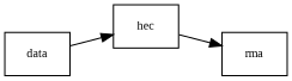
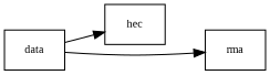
  digraph {
    fontname="Liberation Serif"
    rankdir=LR
    node [fontname="Liberation Serif" fontsize=10.0 shape=box]
    edge [fontname="Liberation Serif"]
    data
    hec
    rma
    data -> hec
-   hec -> rma
+   data -> rma
  }
